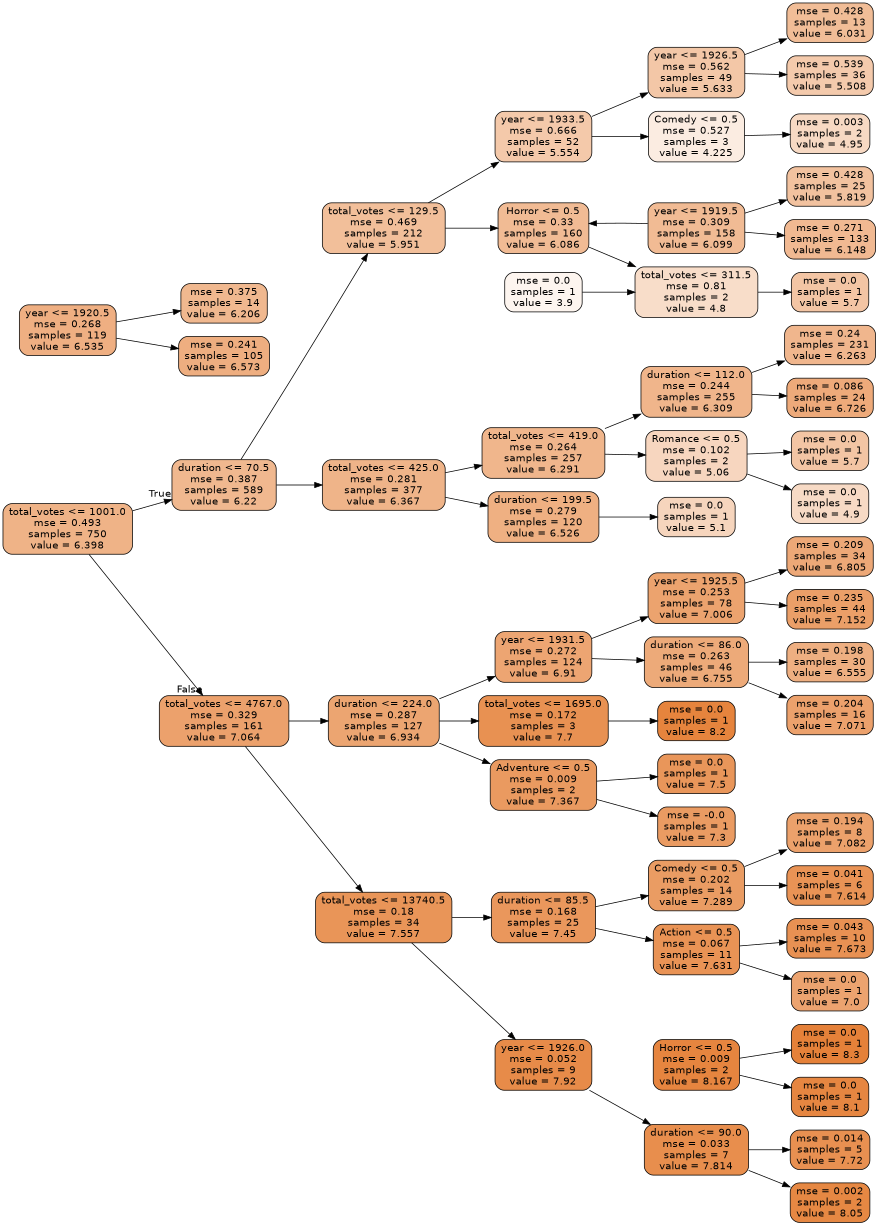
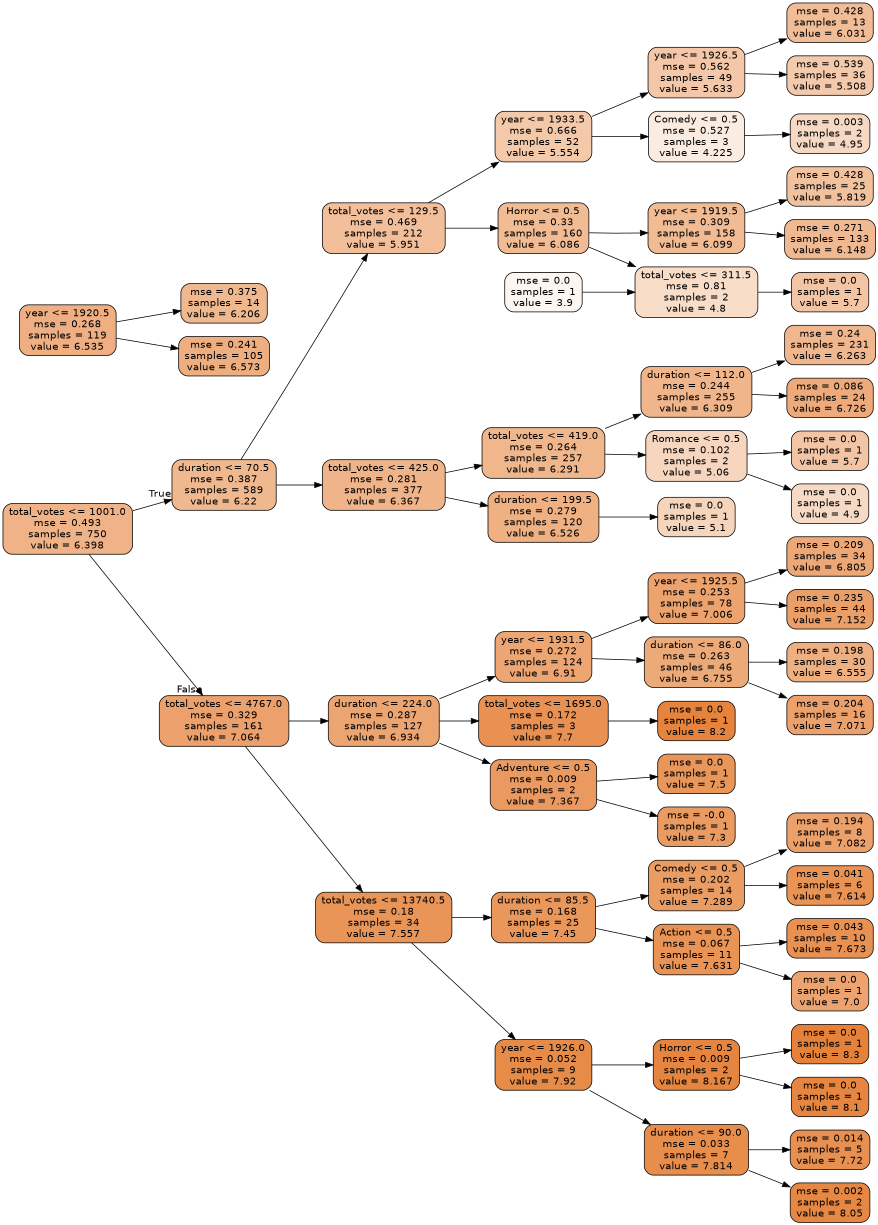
  digraph {
    rankdir=LR
    node [color=black fillcolor="#f0b88f" fontname=helvetica shape=box style="filled, rounded"]
    edge [fontname=helvetica]
    n1 [fillcolor="#efb387" label="total_votes <= 1001.0\nmse = 0.493\nsamples = 750\nvalue = 6.398"]
    n2 [label="duration <= 70.5\nmse = 0.387\nsamples = 589\nvalue = 6.22"]
    n3 [fillcolor="#eca16c" label="total_votes <= 4767.0\nmse = 0.329\nsamples = 161\nvalue = 7.064"]
    n4 [fillcolor="#f2bf9a" label="total_votes <= 129.5\nmse = 0.469\nsamples = 212\nvalue = 5.951"]
    n5 [fillcolor="#efb489" label="total_votes <= 425.0\nmse = 0.281\nsamples = 377\nvalue = 6.367"]
    n6 [fillcolor="#eca571" label="duration <= 224.0\nmse = 0.287\nsamples = 127\nvalue = 6.934"]
    n7 [fillcolor="#e99558" label="total_votes <= 13740.5\nmse = 0.18\nsamples = 34\nvalue = 7.557"]
    n8 [fillcolor="#f4c9aa" label="year <= 1933.5\nmse = 0.666\nsamples = 52\nvalue = 5.554"]
    n9 [fillcolor="#f1bb94" label="Horror <= 0.5\nmse = 0.33\nsamples = 160\nvalue = 6.086"]
    n10 [fillcolor="#f0b68c" label="total_votes <= 419.0\nmse = 0.264\nsamples = 257\nvalue = 6.291"]
    n11 [fillcolor="#efb082" label="duration <= 199.5\nmse = 0.279\nsamples = 120\nvalue = 6.526"]
    n12 [fillcolor="#f3c7a7" label="year <= 1926.5\nmse = 0.562\nsamples = 49\nvalue = 5.633"]
    n13 [fillcolor="#fbece1" label="Comedy <= 0.5\nmse = 0.527\nsamples = 3\nvalue = 4.225"]
    n14 [fillcolor="#f1bb94" label="year <= 1919.5\nmse = 0.309\nsamples = 158\nvalue = 6.099"]
    n15 [fillcolor="#f8ddc9" label="total_votes <= 311.5\nmse = 0.81\nsamples = 2\nvalue = 4.8"]
    n16 [fillcolor="#f1bd97" label="mse = 0.428\nsamples = 13\nvalue = 6.031"]
    n17 [fillcolor="#f4caac" label="mse = 0.539\nsamples = 36\nvalue = 5.508"]
    n18 [fillcolor="#f7d9c3" label="mse = 0.003\nsamples = 2\nvalue = 4.95"]
    n19 [fillcolor="#f2c29f" label="mse = 0.428\nsamples = 25\nvalue = 5.819"]
    n20 [fillcolor="#f1b992" label="mse = 0.271\nsamples = 133\nvalue = 6.148"]
    n21 [fillcolor="#f3c5a4" label="mse = 0.0\nsamples = 1\nvalue = 5.7"]
    n22 [fillcolor="#fdf5ef" label="mse = 0.0\nsamples = 1\nvalue = 3.9"]
    n23 [fillcolor="#f0b58b" label="duration <= 112.0\nmse = 0.244\nsamples = 255\nvalue = 6.309"]
    n24 [fillcolor="#f7d6bf" label="Romance <= 0.5\nmse = 0.102\nsamples = 2\nvalue = 5.06"]
    n25 [fillcolor="#f6d5bd" label="mse = 0.0\nsamples = 1\nvalue = 5.1"]
    n26 [fillcolor="#f0b68d" label="mse = 0.24\nsamples = 231\nvalue = 6.263"]
    n27 [fillcolor="#eeaa7a" label="mse = 0.086\nsamples = 24\nvalue = 6.726"]
    n28 [fillcolor="#f3c5a4" label="mse = 0.0\nsamples = 1\nvalue = 5.7"]
    n29 [fillcolor="#f7dac5" label="mse = 0.0\nsamples = 1\nvalue = 4.9"]
    n30 [fillcolor="#efaf82" label="year <= 1920.5\nmse = 0.268\nsamples = 119\nvalue = 6.535"]
    n31 [label="mse = 0.375\nsamples = 14\nvalue = 6.206"]
    n32 [fillcolor="#eeae80" label="mse = 0.241\nsamples = 105\nvalue = 6.573"]
    n33 [fillcolor="#eda572" label="year <= 1931.5\nmse = 0.272\nsamples = 124\nvalue = 6.91"]
    n34 [fillcolor="#e89152" label="total_votes <= 1695.0\nmse = 0.172\nsamples = 3\nvalue = 7.7"]
    n35 [fillcolor="#ea9a60" label="Adventure <= 0.5\nmse = 0.009\nsamples = 2\nvalue = 7.367"]
    n36 [fillcolor="#ea975c" label="duration <= 85.5\nmse = 0.168\nsamples = 25\nvalue = 7.45"]
    n37 [fillcolor="#e78b49" label="year <= 1926.0\nmse = 0.052\nsamples = 9\nvalue = 7.92"]
    n38 [fillcolor="#eca36e" label="year <= 1925.5\nmse = 0.253\nsamples = 78\nvalue = 7.006"]
    n39 [fillcolor="#edaa79" label="duration <= 86.0\nmse = 0.263\nsamples = 46\nvalue = 6.755"]
    n40 [fillcolor="#e6843d" label="mse = 0.0\nsamples = 1\nvalue = 8.2"]
    n41 [fillcolor="#eda877" label="mse = 0.209\nsamples = 34\nvalue = 6.805"]
    n42 [fillcolor="#eb9f68" label="mse = 0.235\nsamples = 44\nvalue = 7.152"]
    n43 [fillcolor="#eeaf81" label="mse = 0.198\nsamples = 30\nvalue = 6.555"]
    n44 [fillcolor="#eca16c" label="mse = 0.204\nsamples = 16\nvalue = 7.071"]
    n45 [fillcolor="#e9965a" label="mse = 0.0\nsamples = 1\nvalue = 7.5"]
    n46 [fillcolor="#ea9b62" label="mse = -0.0\nsamples = 1\nvalue = 7.3"]
    n47 [fillcolor="#ea9c63" label="Comedy <= 0.5\nmse = 0.202\nsamples = 14\nvalue = 7.289"]
    n48 [fillcolor="#e99355" label="Action <= 0.5\nmse = 0.067\nsamples = 11\nvalue = 7.631"]
    n49 [fillcolor="#e6853f" label="Horror <= 0.5\nmse = 0.009\nsamples = 2\nvalue = 8.167"]
    n50 [fillcolor="#e88e4d" label="duration <= 90.0\nmse = 0.033\nsamples = 7\nvalue = 7.814"]
    n51 [fillcolor="#eca16b" label="mse = 0.194\nsamples = 8\nvalue = 7.082"]
    n52 [fillcolor="#e99355" label="mse = 0.041\nsamples = 6\nvalue = 7.614"]
    n53 [fillcolor="#e89153" label="mse = 0.043\nsamples = 10\nvalue = 7.673"]
    n54 [fillcolor="#eca36f" label="mse = 0.0\nsamples = 1\nvalue = 7.0"]
    n55 [fillcolor="#e58139" label="mse = 0.0\nsamples = 1\nvalue = 8.3"]
    n56 [fillcolor="#e68641" label="mse = 0.0\nsamples = 1\nvalue = 8.1"]
    n57 [fillcolor="#e89051" label="mse = 0.014\nsamples = 5\nvalue = 7.72"]
    n58 [fillcolor="#e68843" label="mse = 0.002\nsamples = 2\nvalue = 8.05"]
    n1 -> n2 [headlabel=True labelangle=45 labeldistance=2.5]
    n1 -> n3 [headlabel=False labelangle=-45 labeldistance=2.5]
    n2 -> n4
    n2 -> n5
    n3 -> n6
    n3 -> n7
    n4 -> n8
    n4 -> n9
    n5 -> n10
    n5 -> n11
    n6 -> n33
    n6 -> n34
    n6 -> n35
    n7 -> n36
    n7 -> n37
    n8 -> n12
    n8 -> n13
-   n14 -> n9
+   n9 -> n14
    n9 -> n15
    n10 -> n23
    n10 -> n24
    n11 -> n25
    n12 -> n16
    n12 -> n17
    n13 -> n18
    n14 -> n19
    n14 -> n20
    n15 -> n21
    n22 -> n15
    n23 -> n26
    n23 -> n27
    n24 -> n28
    n24 -> n29
    n30 -> n31
    n30 -> n32
    n33 -> n38
    n33 -> n39
    n34 -> n40
    n35 -> n45
    n35 -> n46
    n36 -> n47
    n36 -> n48
+   n37 -> n49
    n37 -> n50
    n38 -> n41
    n38 -> n42
    n39 -> n43
    n39 -> n44
    n47 -> n51
    n47 -> n52
    n48 -> n53
    n48 -> n54
    n49 -> n55
    n49 -> n56
    n50 -> n57
    n50 -> n58
  }
